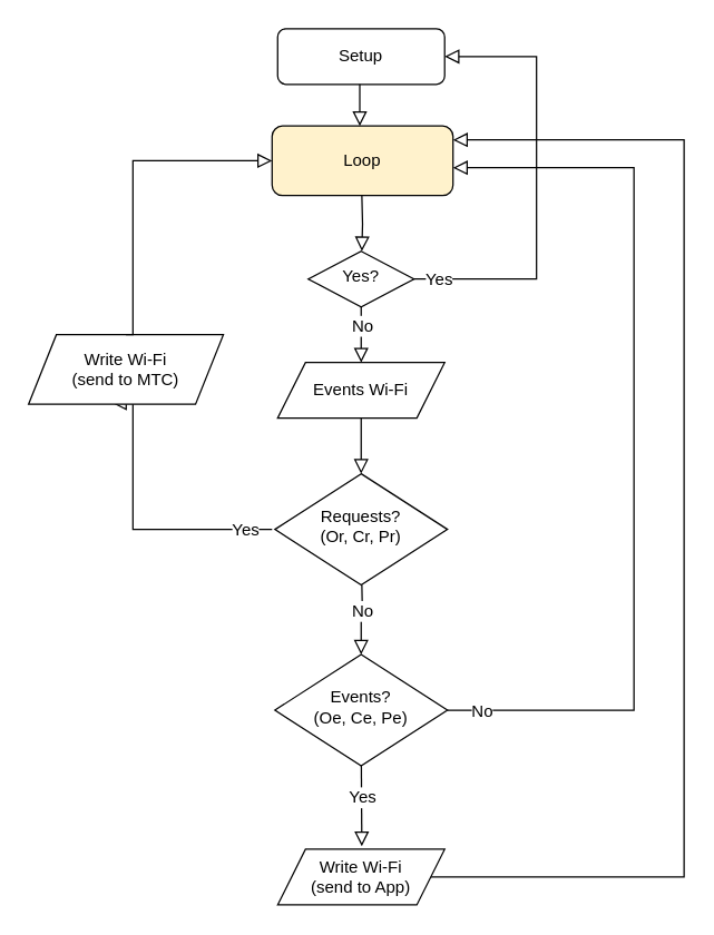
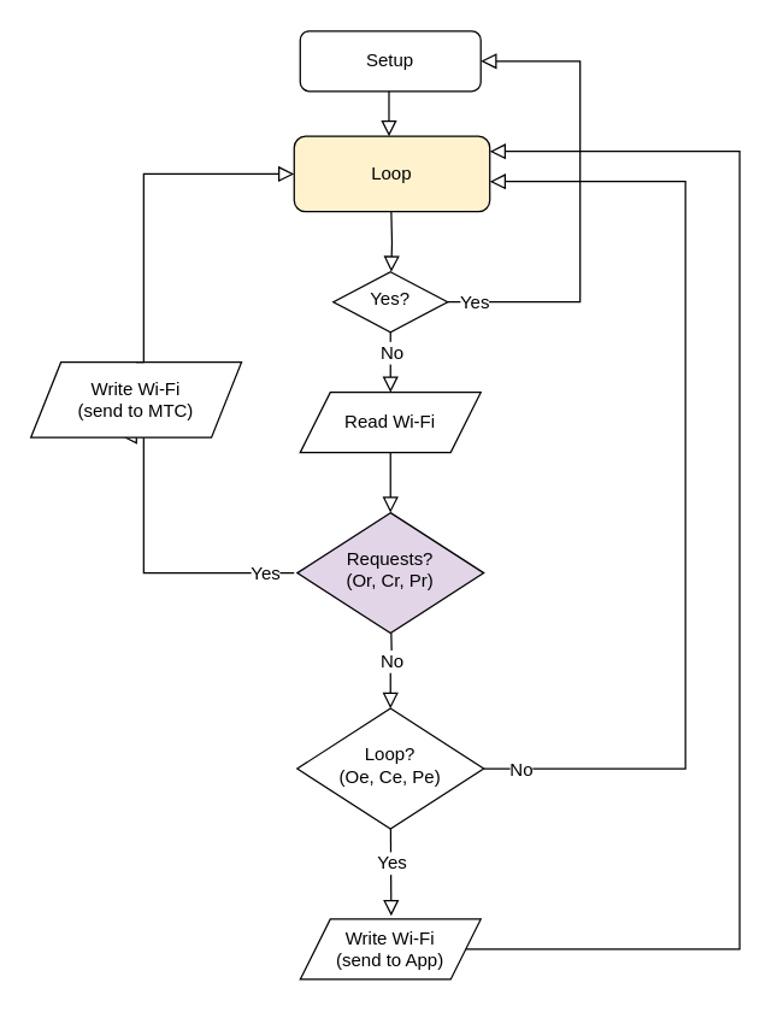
  <mxCell id="0" />
  <mxCell id="1" parent="0" />
  <mxCell id="2" value="" style="edgeStyle=orthogonalEdgeStyle;rounded=0;html=1;jettySize=auto;orthogonalLoop=1;fontSize=11;endArrow=block;endFill=0;endSize=8;strokeWidth=1;shadow=0;labelBackgroundColor=none;exitX=1;exitY=0.5;exitDx=0;exitDy=0;" edge="1" parent="1" source="12"><mxGeometry y="10" relative="1" as="geometry"><mxPoint as="offset" /><mxPoint x="325" y="650" as="sourcePoint" /><mxPoint x="325" y="100" as="targetPoint" /><Array as="points"><mxPoint x="491" y="630" /><mxPoint x="491" y="100" /></Array></mxGeometry></mxCell>
  <mxCell id="3" value="Setup" style="rounded=1;whiteSpace=wrap;html=1;fontSize=12;glass=0;strokeWidth=1;shadow=0;" vertex="1" parent="1"><mxGeometry x="199" y="20" width="120" height="40" as="geometry" /></mxCell>
  <mxCell id="4" value="Loop" style="rounded=1;whiteSpace=wrap;html=1;fontSize=12;glass=0;strokeWidth=1;shadow=0;fillColor=#fff2cc;" vertex="1" parent="1"><mxGeometry x="195" y="90" width="130" height="50" as="geometry" /></mxCell>
  <mxCell id="5" value="Yes?" style="rhombus;whiteSpace=wrap;html=1;shadow=0;fontFamily=Helvetica;fontSize=12;align=center;strokeWidth=1;spacing=6;spacingTop=-4;" vertex="1" parent="1"><mxGeometry x="221" y="180" width="76" height="40" as="geometry" /></mxCell>
  <mxCell id="6" value="" style="rounded=0;html=1;jettySize=auto;orthogonalLoop=1;fontSize=11;endArrow=block;endFill=0;endSize=8;strokeWidth=1;shadow=0;labelBackgroundColor=none;edgeStyle=orthogonalEdgeStyle;exitX=0.5;exitY=1;exitDx=0;exitDy=0;entryX=0.5;entryY=0;entryDx=0;entryDy=0;" edge="1" parent="1" source="5" target="8"><mxGeometry y="20" relative="1" as="geometry"><mxPoint as="offset" /><mxPoint x="258.75" y="220" as="sourcePoint" /><mxPoint x="258.75" y="260" as="targetPoint" /></mxGeometry></mxCell>
  <mxCell id="7" value="No" style="edgeLabel;html=1;align=center;verticalAlign=middle;resizable=0;points=[];fontSize=12;" vertex="1" connectable="0" parent="6"><mxGeometry x="0.426" y="-1" relative="1" as="geometry"><mxPoint x="1" y="-16" as="offset" /></mxGeometry></mxCell>
- <mxCell id="8" value="Events Wi-Fi" style="shape=parallelogram;perimeter=parallelogramPerimeter;whiteSpace=wrap;html=1;fixedSize=1;" vertex="1" parent="1"><mxGeometry x="199" y="260" width="120" height="40" as="geometry" /></mxCell>
+ <mxCell id="8" value="Read Wi-Fi" style="shape=parallelogram;perimeter=parallelogramPerimeter;whiteSpace=wrap;html=1;fixedSize=1;" vertex="1" parent="1"><mxGeometry x="199" y="260" width="120" height="40" as="geometry" /></mxCell>
  <mxCell id="9" value="" style="rounded=0;html=1;jettySize=auto;orthogonalLoop=1;fontSize=11;endArrow=block;endFill=0;endSize=8;strokeWidth=1;shadow=0;labelBackgroundColor=none;edgeStyle=orthogonalEdgeStyle;entryX=0.5;entryY=0;entryDx=0;entryDy=0;exitX=0.5;exitY=1;exitDx=0;exitDy=0;" edge="1" parent="1" source="8"><mxGeometry y="20" relative="1" as="geometry"><mxPoint as="offset" /><mxPoint x="258.9" y="300.96" as="sourcePoint" /><mxPoint x="259" y="340" as="targetPoint" /><Array as="points" /></mxGeometry></mxCell>
  <mxCell id="10" value="" style="rounded=0;html=1;jettySize=auto;orthogonalLoop=1;fontSize=11;endArrow=block;endFill=0;endSize=8;strokeWidth=1;shadow=0;labelBackgroundColor=none;edgeStyle=orthogonalEdgeStyle;exitX=0.5;exitY=1;exitDx=0;exitDy=0;entryX=0.504;entryY=-0.054;entryDx=0;entryDy=0;entryPerimeter=0;" edge="1" parent="1" target="12"><mxGeometry y="20" relative="1" as="geometry"><mxPoint as="offset" /><mxPoint x="259" y="530" as="sourcePoint" /><mxPoint x="258.84" y="578" as="targetPoint" /></mxGeometry></mxCell>
  <mxCell id="11" value="Yes" style="edgeLabel;html=1;align=center;verticalAlign=middle;resizable=0;points=[];fontSize=12;" vertex="1" connectable="0" parent="10"><mxGeometry x="0.426" y="-1" relative="1" as="geometry"><mxPoint x="1" y="-14" as="offset" /></mxGeometry></mxCell>
  <mxCell id="12" value="Write Wi-Fi&lt;div&gt;(send to App)&lt;br&gt;&lt;/div&gt;" style="shape=parallelogram;perimeter=parallelogramPerimeter;whiteSpace=wrap;html=1;fixedSize=1;" vertex="1" parent="1"><mxGeometry x="199" y="610" width="120" height="40" as="geometry" /></mxCell>
  <mxCell id="13" value="" style="edgeStyle=orthogonalEdgeStyle;rounded=0;html=1;jettySize=auto;orthogonalLoop=1;fontSize=11;endArrow=block;endFill=0;endSize=8;strokeWidth=1;shadow=0;labelBackgroundColor=none;exitX=1;exitY=0.5;exitDx=0;exitDy=0;entryX=1;entryY=0.5;entryDx=0;entryDy=0;" edge="1" parent="1" source="5" target="3"><mxGeometry y="10" relative="1" as="geometry"><mxPoint as="offset" /><mxPoint x="309" y="530" as="sourcePoint" /><mxPoint x="329" y="140" as="targetPoint" /><Array as="points"><mxPoint x="385" y="200" /><mxPoint x="385" y="40" /></Array></mxGeometry></mxCell>
  <mxCell id="14" value="Yes" style="edgeLabel;html=1;align=center;verticalAlign=middle;resizable=0;points=[];fontSize=12;" vertex="1" connectable="0" parent="13"><mxGeometry x="-0.951" relative="1" as="geometry"><mxPoint x="9" as="offset" /></mxGeometry></mxCell>
  <mxCell id="15" value="" style="edgeStyle=orthogonalEdgeStyle;rounded=0;html=1;jettySize=auto;orthogonalLoop=1;fontSize=11;endArrow=block;endFill=0;endSize=8;strokeWidth=1;shadow=0;labelBackgroundColor=none;entryX=0.429;entryY=0.983;entryDx=0;entryDy=0;entryPerimeter=0;" edge="1" parent="1" target="17"><mxGeometry y="10" relative="1" as="geometry"><mxPoint as="offset" /><mxPoint x="195" y="380" as="sourcePoint" /><mxPoint x="145" y="360" as="targetPoint" /><Array as="points"><mxPoint x="95" y="380" /></Array></mxGeometry></mxCell>
  <mxCell id="16" value="Yes" style="edgeLabel;html=1;align=center;verticalAlign=middle;resizable=0;points=[];fontSize=12;" vertex="1" connectable="0" parent="15"><mxGeometry x="-0.951" relative="1" as="geometry"><mxPoint x="-15" as="offset" /></mxGeometry></mxCell>
  <mxCell id="17" value="Write Wi-Fi&lt;div&gt;(send to MTC)&lt;/div&gt;" style="shape=parallelogram;perimeter=parallelogramPerimeter;whiteSpace=wrap;html=1;fixedSize=1;" vertex="1" parent="1"><mxGeometry x="20" y="240" width="140" height="50" as="geometry" /></mxCell>
  <mxCell id="18" value="" style="edgeStyle=orthogonalEdgeStyle;rounded=0;html=1;jettySize=auto;orthogonalLoop=1;fontSize=11;endArrow=block;endFill=0;endSize=8;strokeWidth=1;shadow=0;labelBackgroundColor=none;exitX=0.5;exitY=0;exitDx=0;exitDy=0;entryX=0;entryY=0.5;entryDx=0;entryDy=0;" edge="1" parent="1" source="17" target="4"><mxGeometry y="10" relative="1" as="geometry"><mxPoint as="offset" /><mxPoint x="-25.28" y="180" as="sourcePoint" /><mxPoint x="-25" y="120" as="targetPoint" /><Array as="points"><mxPoint x="95" y="240" /><mxPoint x="95" y="115" /></Array></mxGeometry></mxCell>
- <mxCell id="19" value="Requests?&lt;div&gt;(Or, Cr, Pr)&lt;/div&gt;" style="rhombus;whiteSpace=wrap;html=1;shadow=0;fontFamily=Helvetica;fontSize=12;align=center;strokeWidth=1;spacing=6;spacingTop=-4;" vertex="1" parent="1"><mxGeometry x="197" y="340" width="124" height="80" as="geometry" /></mxCell>
- <mxCell id="20" value="Events?&lt;div&gt;(Oe, Ce, Pe)&lt;/div&gt;" style="rhombus;whiteSpace=wrap;html=1;shadow=0;fontFamily=Helvetica;fontSize=12;align=center;strokeWidth=1;spacing=6;spacingTop=-4;" vertex="1" parent="1"><mxGeometry x="197" y="470" width="124" height="80" as="geometry" /></mxCell>
+ <mxCell id="19" value="Requests?&lt;div&gt;(Or, Cr, Pr)&lt;/div&gt;" style="rhombus;whiteSpace=wrap;html=1;shadow=0;fontFamily=Helvetica;fontSize=12;align=center;strokeWidth=1;spacing=6;spacingTop=-4;fillColor=#e1d5e7;" vertex="1" parent="1"><mxGeometry x="197" y="340" width="124" height="80" as="geometry" /></mxCell>
+ <mxCell id="20" value="Loop?&lt;div&gt;(Oe, Ce, Pe)&lt;/div&gt;" style="rhombus;whiteSpace=wrap;html=1;shadow=0;fontFamily=Helvetica;fontSize=12;align=center;strokeWidth=1;spacing=6;spacingTop=-4;" vertex="1" parent="1"><mxGeometry x="197" y="470" width="124" height="80" as="geometry" /></mxCell>
  <mxCell id="21" value="" style="rounded=0;html=1;jettySize=auto;orthogonalLoop=1;fontSize=11;endArrow=block;endFill=0;endSize=8;strokeWidth=1;shadow=0;labelBackgroundColor=none;edgeStyle=orthogonalEdgeStyle;exitX=1;exitY=0.5;exitDx=0;exitDy=0;" edge="1" parent="1" source="20"><mxGeometry y="20" relative="1" as="geometry"><mxPoint as="offset" /><mxPoint x="345" y="515" as="sourcePoint" /><mxPoint x="325" y="120" as="targetPoint" /><Array as="points"><mxPoint x="455" y="510" /><mxPoint x="455" y="120" /></Array></mxGeometry></mxCell>
  <mxCell id="22" value="No" style="edgeLabel;html=1;align=center;verticalAlign=middle;resizable=0;points=[];fontSize=12;" vertex="1" connectable="0" parent="21"><mxGeometry x="0.426" y="-1" relative="1" as="geometry"><mxPoint x="-111" y="332" as="offset" /></mxGeometry></mxCell>
  <mxCell id="23" value="" style="rounded=0;html=1;jettySize=auto;orthogonalLoop=1;fontSize=11;endArrow=block;endFill=0;endSize=8;strokeWidth=1;shadow=0;labelBackgroundColor=none;edgeStyle=orthogonalEdgeStyle;entryX=0.5;entryY=0;entryDx=0;entryDy=0;exitX=0.5;exitY=1;exitDx=0;exitDy=0;" edge="1" parent="1"><mxGeometry y="20" relative="1" as="geometry"><mxPoint as="offset" /><mxPoint x="259.5" y="140" as="sourcePoint" /><mxPoint x="259.5" y="180" as="targetPoint" /><Array as="points" /></mxGeometry></mxCell>
  <mxCell id="24" value="" style="rounded=0;html=1;jettySize=auto;orthogonalLoop=1;fontSize=11;endArrow=block;endFill=0;endSize=8;strokeWidth=1;shadow=0;labelBackgroundColor=none;edgeStyle=orthogonalEdgeStyle;entryX=0.5;entryY=0;entryDx=0;entryDy=0;" edge="1" parent="1"><mxGeometry y="20" relative="1" as="geometry"><mxPoint as="offset" /><mxPoint x="258" y="60" as="sourcePoint" /><mxPoint x="258" y="90" as="targetPoint" /><Array as="points" /></mxGeometry></mxCell>
  <mxCell id="25" value="" style="rounded=0;html=1;jettySize=auto;orthogonalLoop=1;fontSize=11;endArrow=block;endFill=0;endSize=8;strokeWidth=1;shadow=0;labelBackgroundColor=none;edgeStyle=orthogonalEdgeStyle;exitX=0.5;exitY=1;exitDx=0;exitDy=0;" edge="1" parent="1" target="20"><mxGeometry y="20" relative="1" as="geometry"><mxPoint as="offset" /><mxPoint x="259.5" y="420" as="sourcePoint" /><mxPoint x="259.5" y="460" as="targetPoint" /></mxGeometry></mxCell>
  <mxCell id="26" value="No" style="edgeLabel;html=1;align=center;verticalAlign=middle;resizable=0;points=[];fontSize=12;" vertex="1" connectable="0" parent="25"><mxGeometry x="0.426" y="-1" relative="1" as="geometry"><mxPoint x="1" y="-16" as="offset" /></mxGeometry></mxCell>
